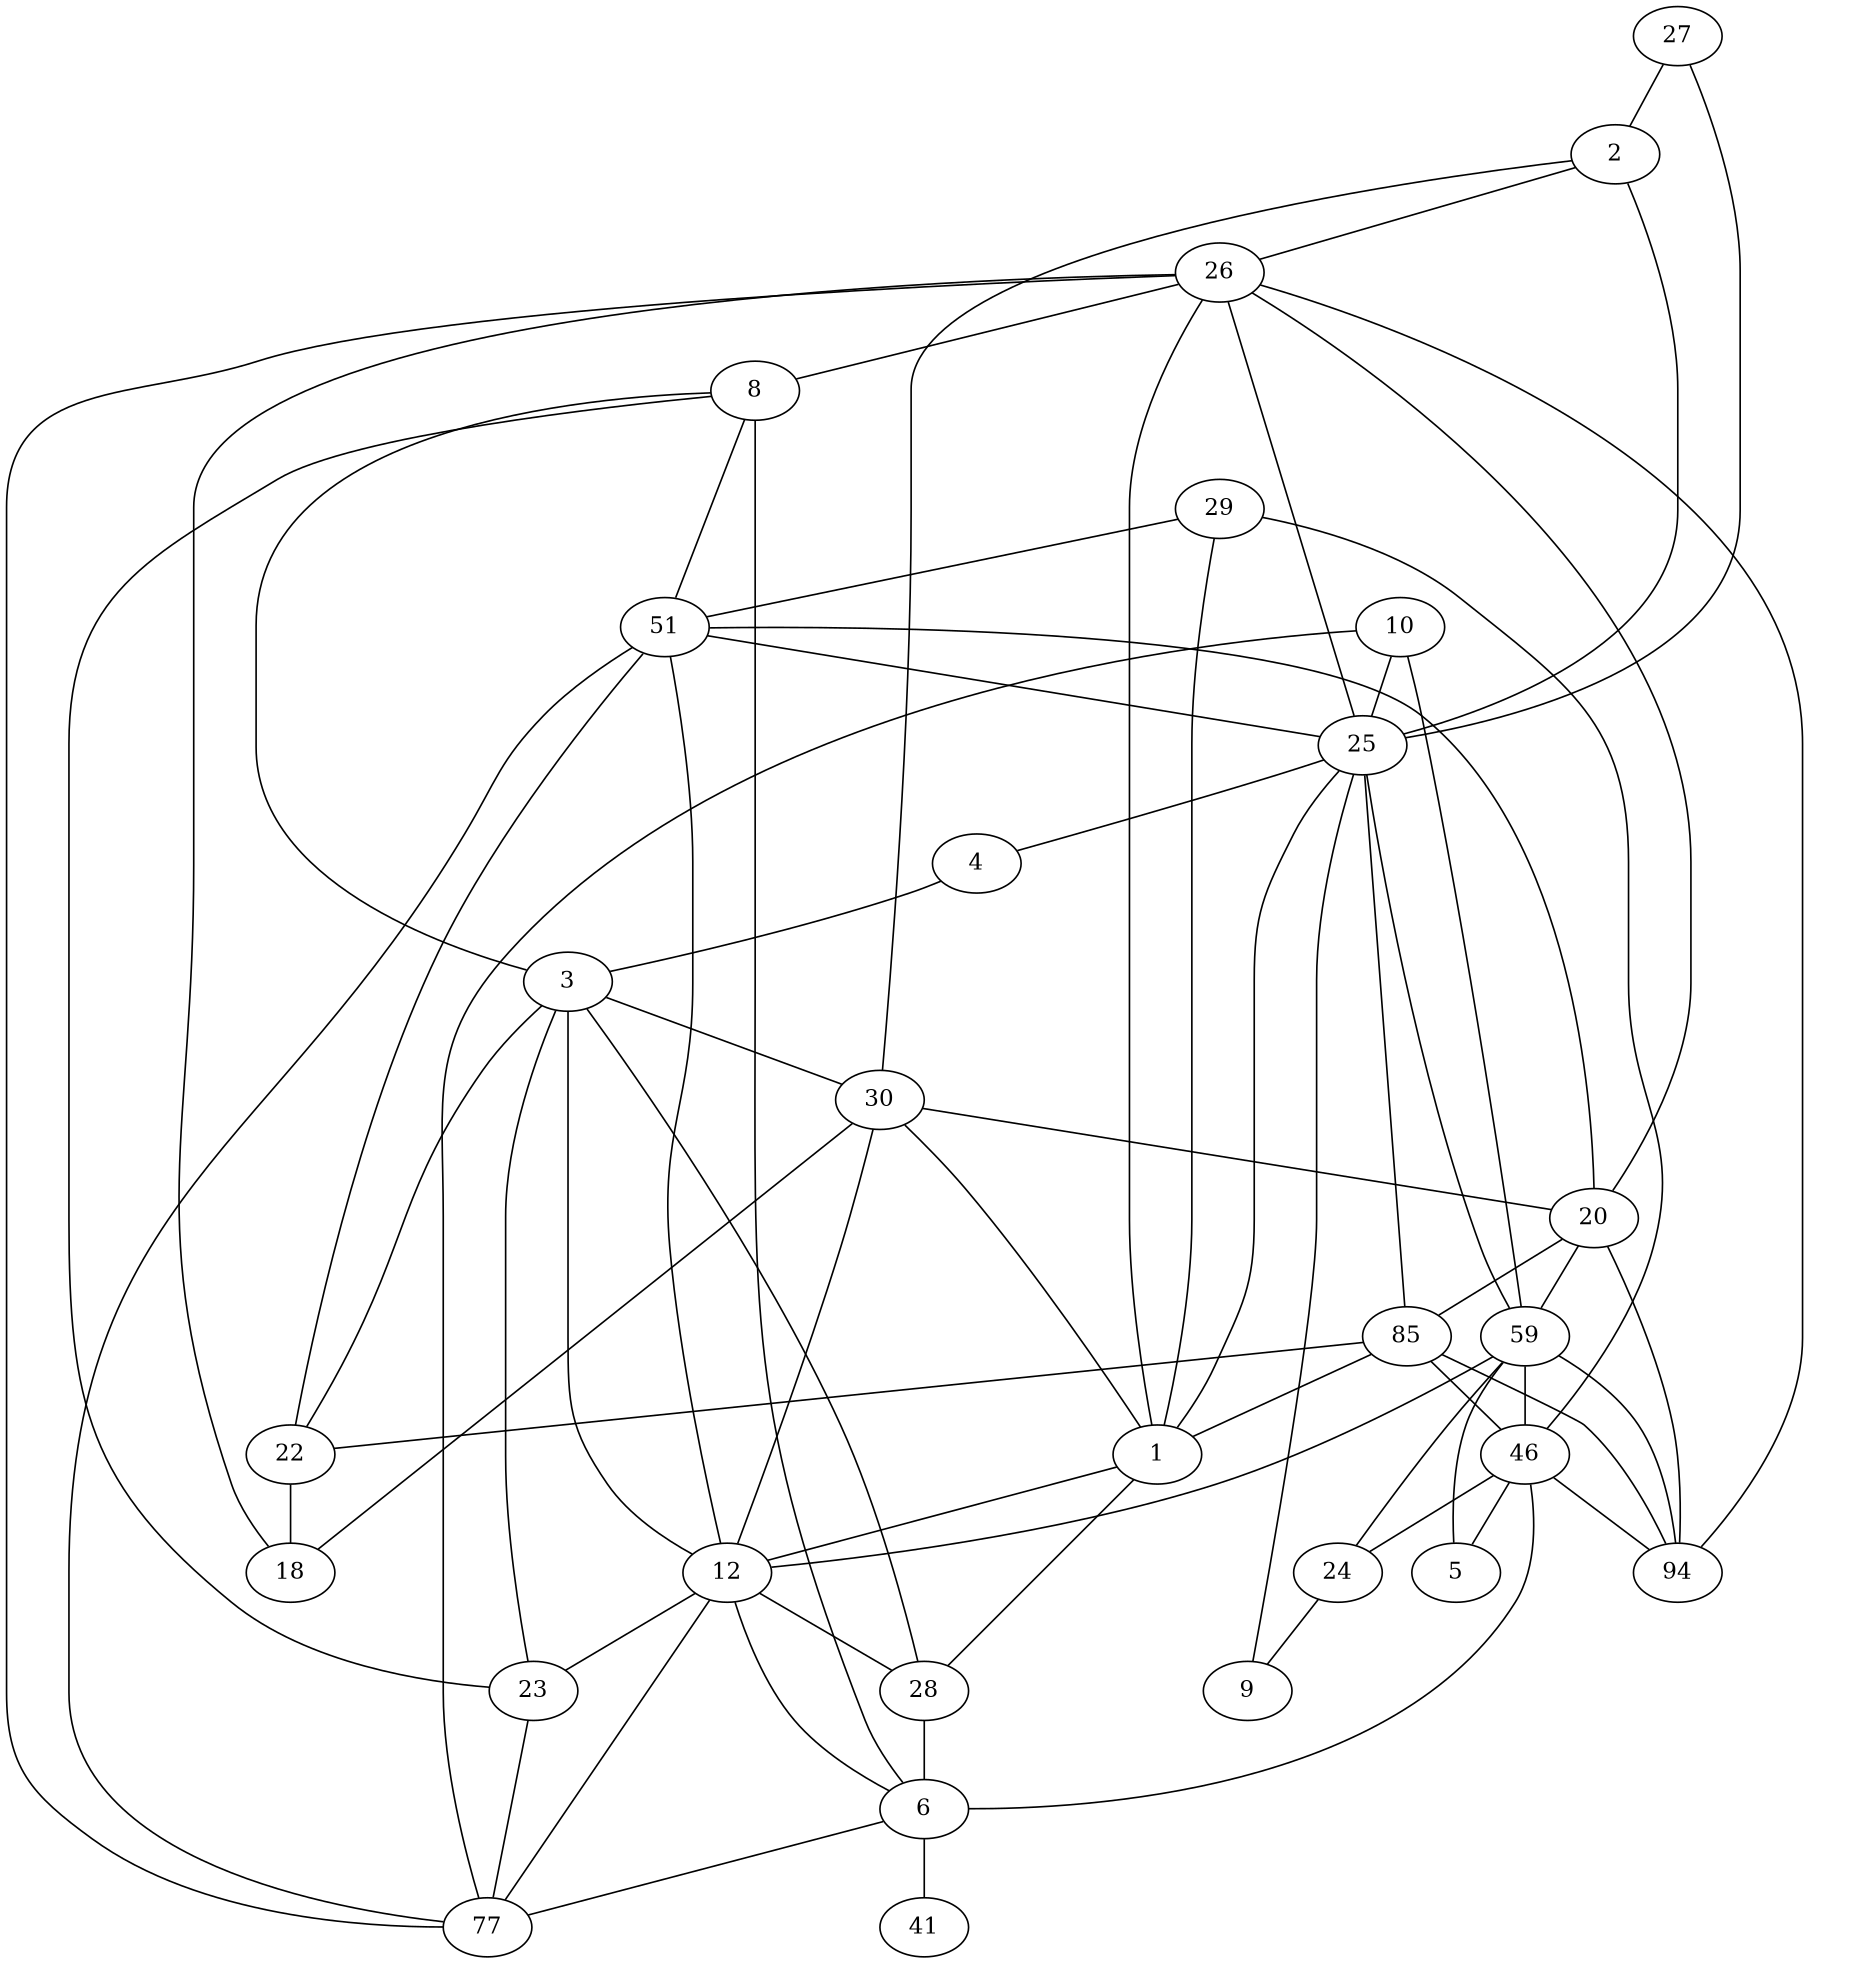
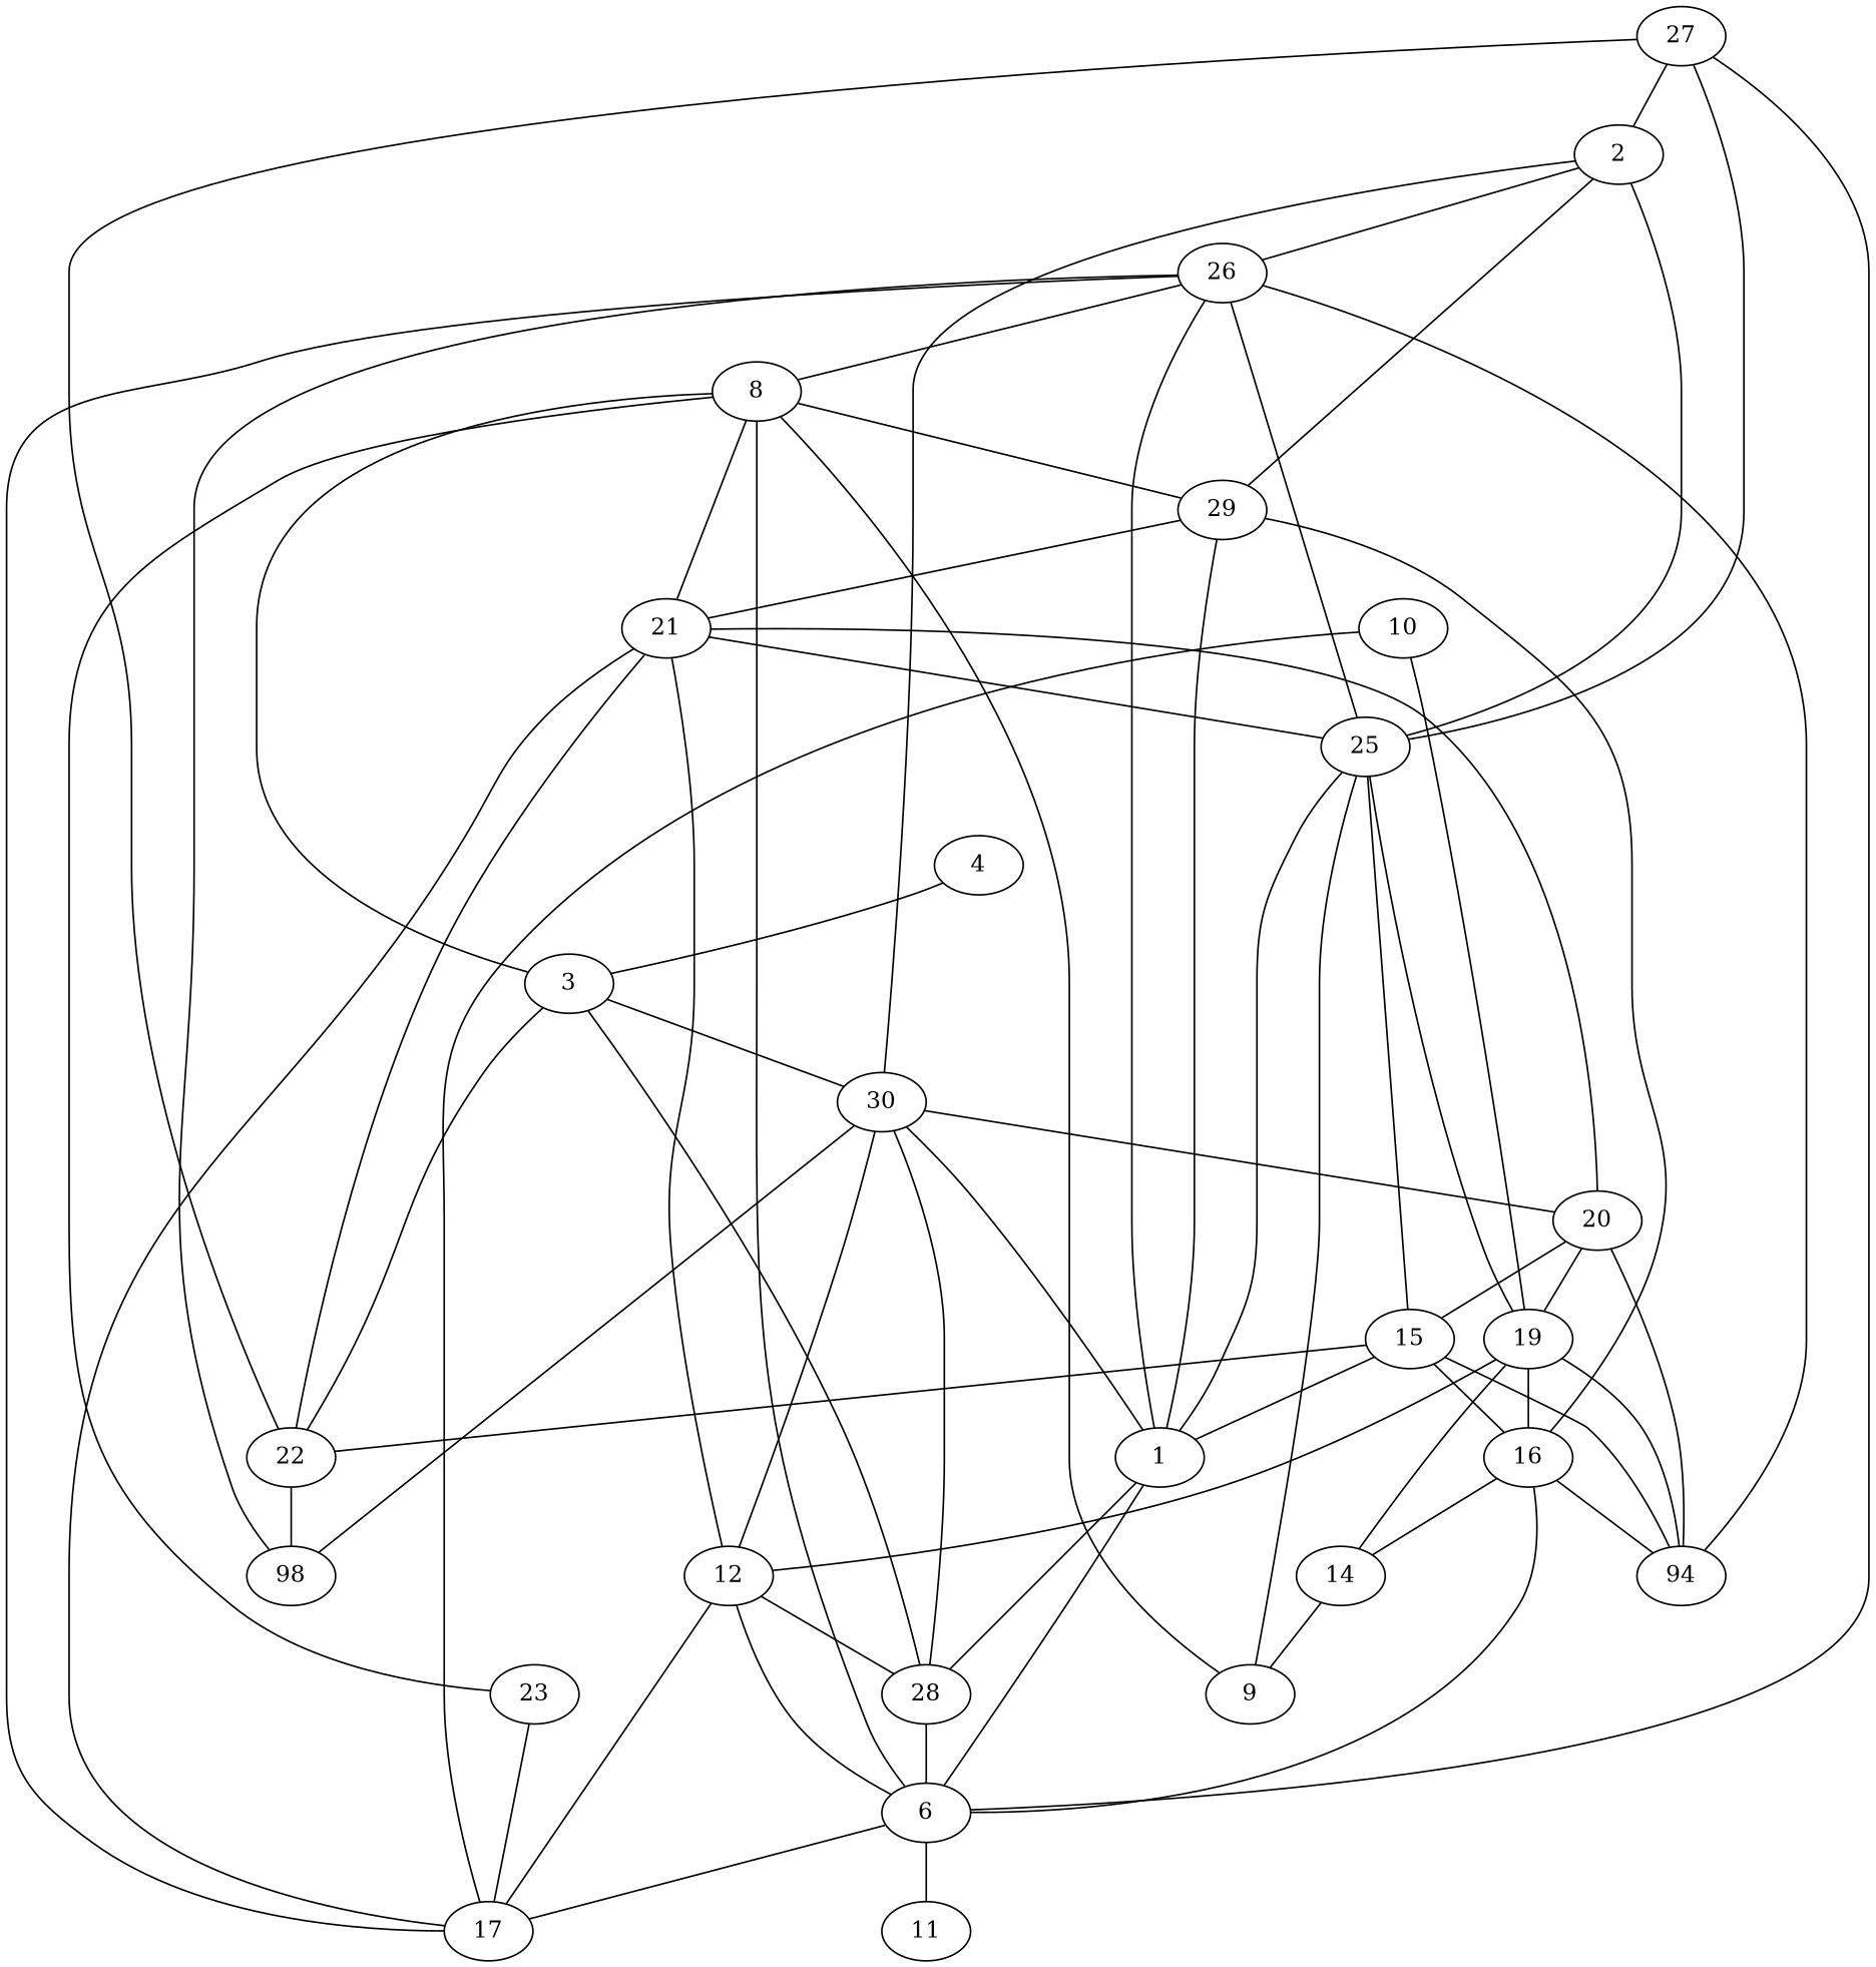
  graph {
    27
    2
    25
    22
    6
    26
    29
    30
-   15 [label=85]
+   15
    9
-   19 [label=59]
+   19
    4
-   21 [label=51]
+   21
    3
-   18
+   18 [label=98]
    12
    8
-   17 [label=77]
-   11 [label=41]
+   17
+   11
    1
    20
    n22 [label=94]
-   16 [label=46]
-   5
-   14 [label=24]
+   16
+   14
    23
    28
    10
    27 -- 2
    27 -- 25
+   27 -- 22
+   27 -- 6
    2 -- 26
+   2 -- 29
    2 -- 30
    25 -- 2
    25 -- 26
    25 -- 15
    25 -- 9
    25 -- 19
-   25 -- 4
    22 -- 21
    22 -- 3
    22 -- 18
    6 -- 12
    6 -- 8
    6 -- 17
    6 -- 11
    26 -- 8
    26 -- 17
    26 -- 1
-   26 -- 20
    26 -- n22
    29 -- 21
    29 -- 16
    30 -- 18
    30 -- 1
    30 -- 20
    15 -- 22
    15 -- 1
    15 -- 16
    19 -- 12
    19 -- n22
    19 -- 16
-   19 -- 5
    19 -- 14
    4 -- 3
    21 -- 25
    21 -- 17
    3 -- 30
-   3 -- 12
-   3 -- 23
    18 -- 26
    12 -- 30
    12 -- 21
    12 -- 17
-   12 -- 23
    12 -- 28
+   8 -- 29
+   8 -- 9
    8 -- 21
    8 -- 3
    1 -- 25
    1 -- 29
-   1 -- 12
+   1 -- 6
    20 -- 15
    20 -- 19
    20 -- 21
    20 -- n22
    n22 -- 15
    16 -- 6
    16 -- n22
-   16 -- 5
    16 -- 14
    14 -- 9
    23 -- 8
    23 -- 17
    28 -- 6
+   28 -- 30
    28 -- 3
    28 -- 1
-   10 -- 25
    10 -- 19
    10 -- 17
  }
